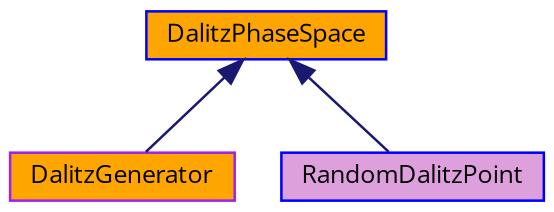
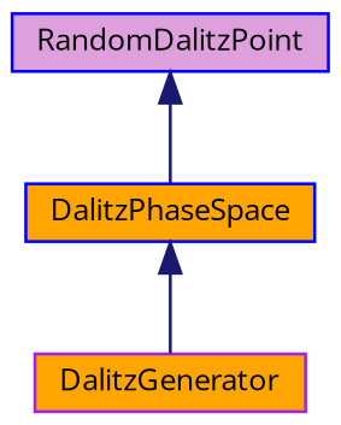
  digraph {
    fontname="Open Sans"
    node [color=blue fillcolor=orange fontname="Open Sans" fontsize=10 shape=record style=filled]
    edge [color=midnightblue dir=back fontname="Open Sans" fontsize=10 labelfontname=Helvetica labelfontsize=10 style=solid]
    n1 [color=purple fontcolor=black height=0.2 label=DalitzGenerator width=0.4]
    n2 [fillcolor=plum height=0.2 label=RandomDalitzPoint width=0.4]
    n3 [height=0.2 label=DalitzPhaseSpace width=0.4]
    n3 -> n1
-   n3 -> n2
+   n2 -> n3
  }
